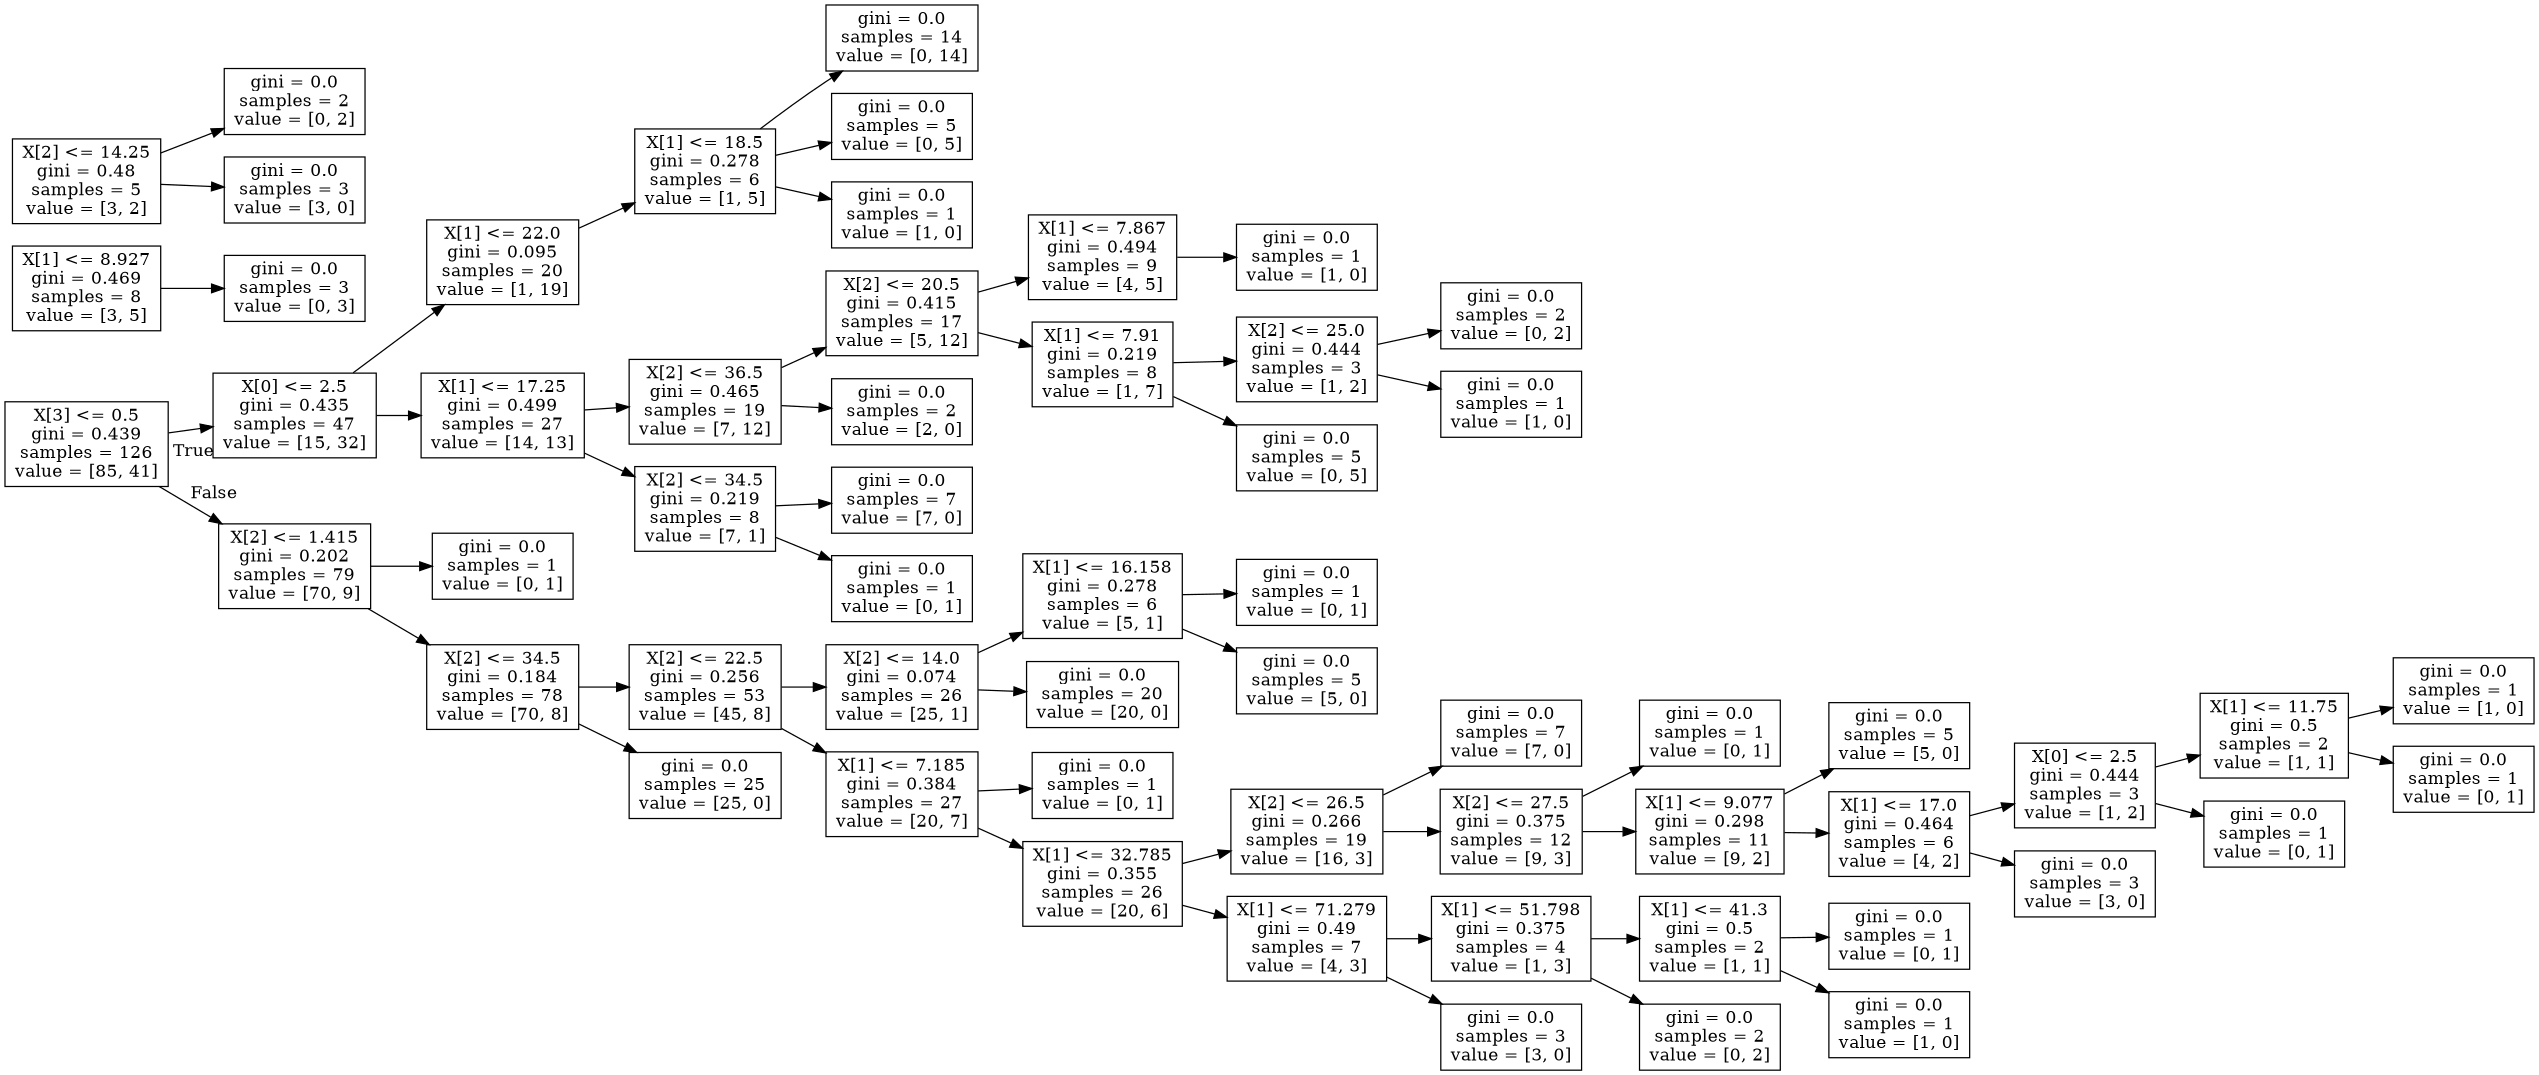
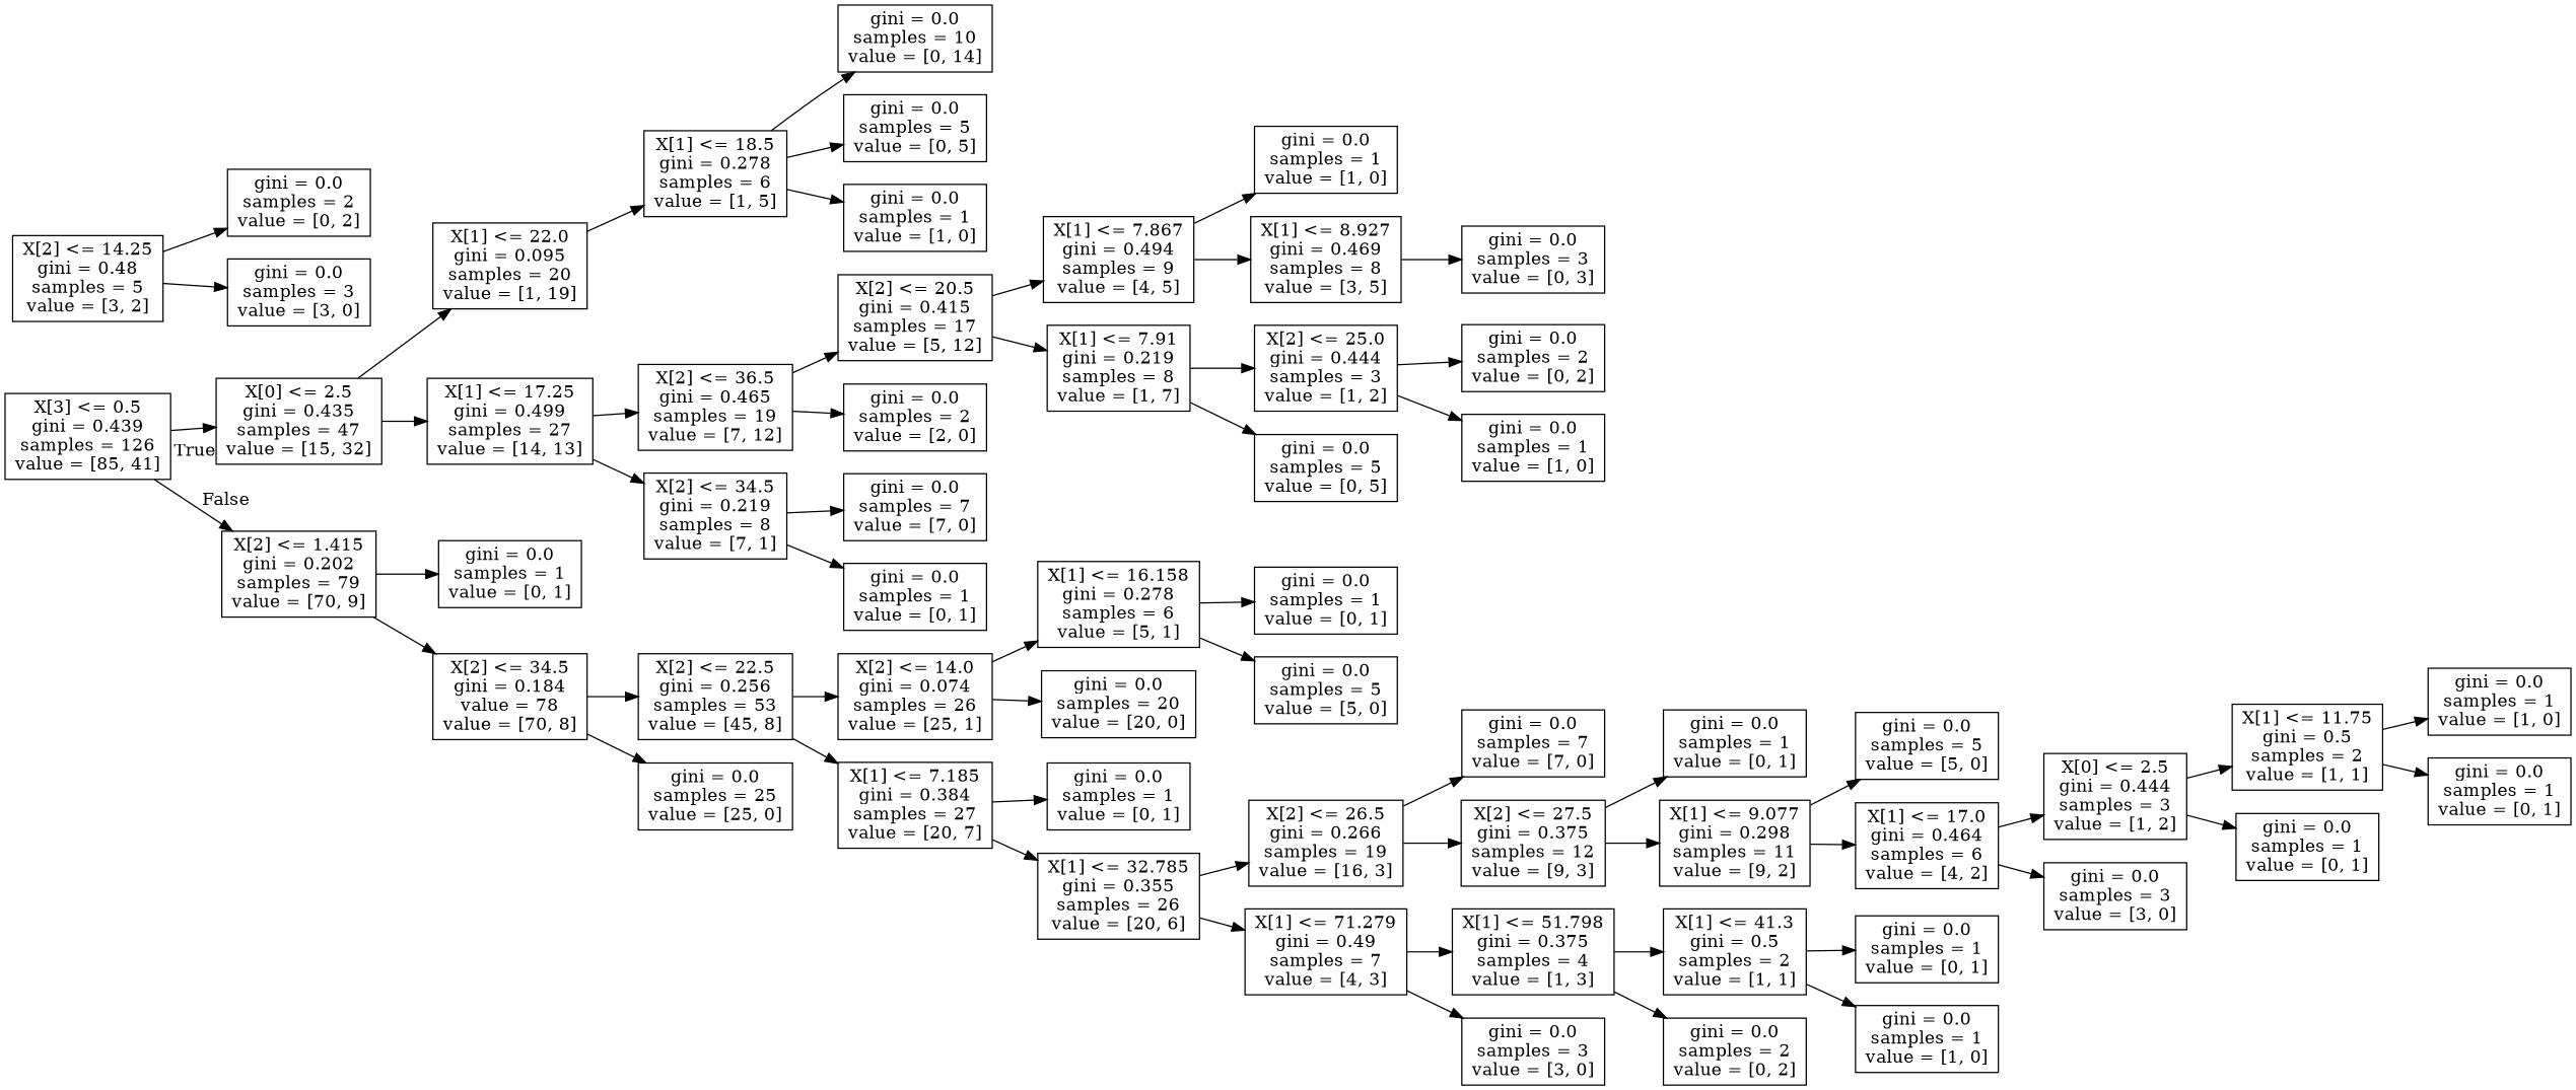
  digraph {
    rankdir=LR
    node [shape=box]
    n1 [label="X[3] <= 0.5\ngini = 0.439\nsamples = 126\nvalue = [85, 41]"]
    n2 [label="X[0] <= 2.5\ngini = 0.435\nsamples = 47\nvalue = [15, 32]"]
    n3 [label="X[2] <= 1.415\ngini = 0.202\nsamples = 79\nvalue = [70, 9]"]
    n4 [label="X[1] <= 22.0\ngini = 0.095\nsamples = 20\nvalue = [1, 19]"]
    n5 [label="X[1] <= 17.25\ngini = 0.499\nsamples = 27\nvalue = [14, 13]"]
    n6 [label="gini = 0.0\nsamples = 1\nvalue = [0, 1]"]
-   n7 [label="X[2] <= 34.5\ngini = 0.184\nsamples = 78\nvalue = [70, 8]"]
+   n7 [label="X[2] <= 34.5\ngini = 0.184\nvalue = 78\nvalue = [70, 8]"]
    n8 [label="X[1] <= 18.5\ngini = 0.278\nsamples = 6\nvalue = [1, 5]"]
    n9 [label="X[2] <= 36.5\ngini = 0.465\nsamples = 19\nvalue = [7, 12]"]
    n10 [label="X[2] <= 34.5\ngini = 0.219\nsamples = 8\nvalue = [7, 1]"]
-   n11 [label="gini = 0.0\nsamples = 14\nvalue = [0, 14]"]
+   n11 [label="gini = 0.0\nsamples = 10\nvalue = [0, 14]"]
    n12 [label="gini = 0.0\nsamples = 5\nvalue = [0, 5]"]
    n13 [label="gini = 0.0\nsamples = 1\nvalue = [1, 0]"]
    n14 [label="X[2] <= 20.5\ngini = 0.415\nsamples = 17\nvalue = [5, 12]"]
    n15 [label="gini = 0.0\nsamples = 2\nvalue = [2, 0]"]
    n16 [label="gini = 0.0\nsamples = 7\nvalue = [7, 0]"]
    n17 [label="gini = 0.0\nsamples = 1\nvalue = [0, 1]"]
    n18 [label="X[1] <= 7.867\ngini = 0.494\nsamples = 9\nvalue = [4, 5]"]
    n19 [label="X[1] <= 7.91\ngini = 0.219\nsamples = 8\nvalue = [1, 7]"]
    n20 [label="gini = 0.0\nsamples = 1\nvalue = [1, 0]"]
    n21 [label="X[1] <= 8.927\ngini = 0.469\nsamples = 8\nvalue = [3, 5]"]
    n22 [label="X[2] <= 25.0\ngini = 0.444\nsamples = 3\nvalue = [1, 2]"]
    n23 [label="gini = 0.0\nsamples = 5\nvalue = [0, 5]"]
    n24 [label="gini = 0.0\nsamples = 3\nvalue = [0, 3]"]
    n25 [label="X[2] <= 14.25\ngini = 0.48\nsamples = 5\nvalue = [3, 2]"]
    n26 [label="gini = 0.0\nsamples = 2\nvalue = [0, 2]"]
    n27 [label="gini = 0.0\nsamples = 3\nvalue = [3, 0]"]
    n28 [label="gini = 0.0\nsamples = 2\nvalue = [0, 2]"]
    n29 [label="gini = 0.0\nsamples = 1\nvalue = [1, 0]"]
    n30 [label="X[2] <= 22.5\ngini = 0.256\nsamples = 53\nvalue = [45, 8]"]
    n31 [label="gini = 0.0\nsamples = 25\nvalue = [25, 0]"]
    n32 [label="X[2] <= 14.0\ngini = 0.074\nsamples = 26\nvalue = [25, 1]"]
    n33 [label="X[1] <= 7.185\ngini = 0.384\nsamples = 27\nvalue = [20, 7]"]
    n34 [label="X[1] <= 16.158\ngini = 0.278\nsamples = 6\nvalue = [5, 1]"]
    n35 [label="gini = 0.0\nsamples = 20\nvalue = [20, 0]"]
    n36 [label="gini = 0.0\nsamples = 1\nvalue = [0, 1]"]
    n37 [label="X[1] <= 32.785\ngini = 0.355\nsamples = 26\nvalue = [20, 6]"]
    n38 [label="gini = 0.0\nsamples = 1\nvalue = [0, 1]"]
    n39 [label="gini = 0.0\nsamples = 5\nvalue = [5, 0]"]
    n40 [label="X[2] <= 26.5\ngini = 0.266\nsamples = 19\nvalue = [16, 3]"]
    n41 [label="X[1] <= 71.279\ngini = 0.49\nsamples = 7\nvalue = [4, 3]"]
    n42 [label="gini = 0.0\nsamples = 7\nvalue = [7, 0]"]
    n43 [label="X[2] <= 27.5\ngini = 0.375\nsamples = 12\nvalue = [9, 3]"]
    n44 [label="X[1] <= 51.798\ngini = 0.375\nsamples = 4\nvalue = [1, 3]"]
    n45 [label="gini = 0.0\nsamples = 3\nvalue = [3, 0]"]
    n46 [label="gini = 0.0\nsamples = 1\nvalue = [0, 1]"]
    n47 [label="X[1] <= 9.077\ngini = 0.298\nsamples = 11\nvalue = [9, 2]"]
    n48 [label="gini = 0.0\nsamples = 5\nvalue = [5, 0]"]
    n49 [label="X[1] <= 17.0\ngini = 0.464\nsamples = 6\nvalue = [4, 2]"]
    n50 [label="X[0] <= 2.5\ngini = 0.444\nsamples = 3\nvalue = [1, 2]"]
    n51 [label="gini = 0.0\nsamples = 3\nvalue = [3, 0]"]
    n52 [label="X[1] <= 11.75\ngini = 0.5\nsamples = 2\nvalue = [1, 1]"]
    n53 [label="gini = 0.0\nsamples = 1\nvalue = [0, 1]"]
    n54 [label="gini = 0.0\nsamples = 1\nvalue = [1, 0]"]
    n55 [label="gini = 0.0\nsamples = 1\nvalue = [0, 1]"]
    n56 [label="X[1] <= 41.3\ngini = 0.5\nsamples = 2\nvalue = [1, 1]"]
    n57 [label="gini = 0.0\nsamples = 2\nvalue = [0, 2]"]
    n58 [label="gini = 0.0\nsamples = 1\nvalue = [0, 1]"]
    n59 [label="gini = 0.0\nsamples = 1\nvalue = [1, 0]"]
    n1 -> n2 [headlabel=True labelangle=45 labeldistance=2.5]
    n1 -> n3 [headlabel=False labelangle=-45 labeldistance=2.5]
    n2 -> n4
    n2 -> n5
    n3 -> n6
    n3 -> n7
    n4 -> n8
    n5 -> n9
    n5 -> n10
    n7 -> n30
    n7 -> n31
    n8 -> n11
    n8 -> n12
    n8 -> n13
    n9 -> n14
    n9 -> n15
    n10 -> n16
    n10 -> n17
    n14 -> n18
    n14 -> n19
    n18 -> n20
+   n18 -> n21
    n19 -> n22
    n19 -> n23
    n21 -> n24
    n22 -> n28
    n22 -> n29
    n25 -> n26
    n25 -> n27
    n30 -> n32
    n30 -> n33
    n32 -> n34
    n32 -> n35
    n33 -> n36
    n33 -> n37
    n34 -> n38
    n34 -> n39
    n37 -> n40
    n37 -> n41
    n40 -> n42
    n40 -> n43
    n41 -> n44
    n41 -> n45
    n43 -> n46
    n43 -> n47
    n44 -> n56
    n44 -> n57
    n47 -> n48
    n47 -> n49
    n49 -> n50
    n49 -> n51
    n50 -> n52
    n50 -> n53
    n52 -> n54
    n52 -> n55
    n56 -> n58
    n56 -> n59
  }
